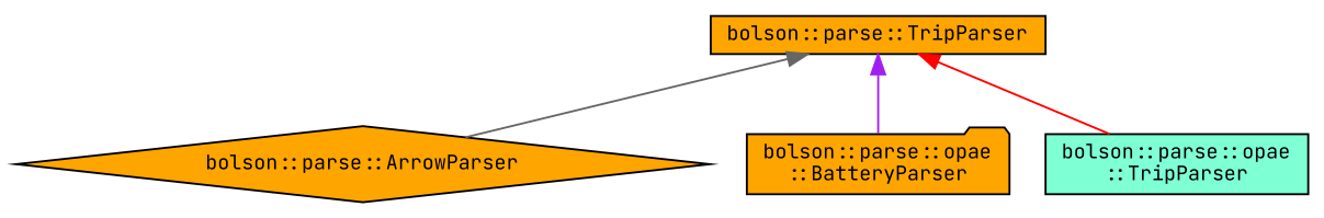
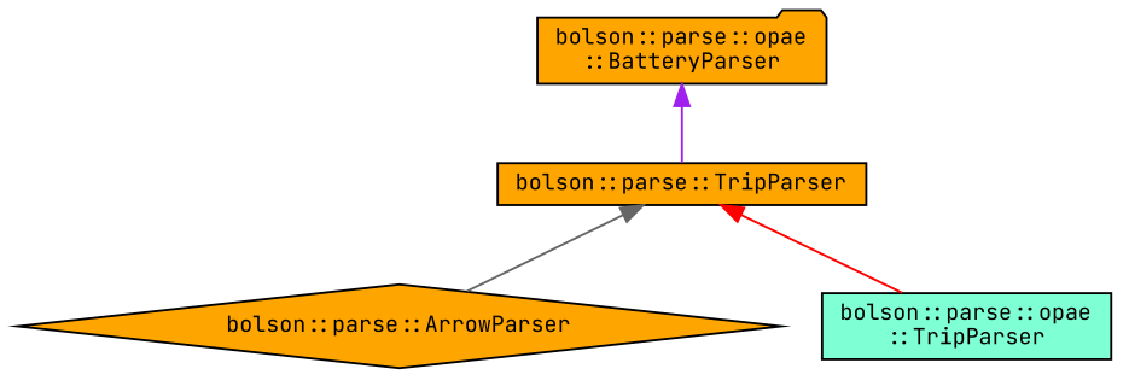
  digraph {
    fontname="JetBrains Mono"
    rankdir=TB
    node [color=black fillcolor=orange fontname="JetBrains Mono" fontsize=10 shape=box style=filled]
    edge [dir=back fontname="JetBrains Mono" fontsize=10 labelfontname=Helvetica labelfontsize=10 style=solid]
    n1 [fontcolor=black height=0.2 label="bolson::parse::TripParser" width=0.4]
    n2 [height=0.2 label="bolson::parse::ArrowParser" shape=diamond width=0.4]
    n3 [height=0.2 label="bolson::parse::opae\l::BatteryParser" shape=folder width=0.4]
    n4 [fillcolor=aquamarine height=0.2 label="bolson::parse::opae\l::TripParser" width=0.4]
    n1 -> n2 [color=gray40]
-   n1 -> n3 [color=purple]
+   n3 -> n1 [color=purple]
    n1 -> n4 [color=red]
  }
